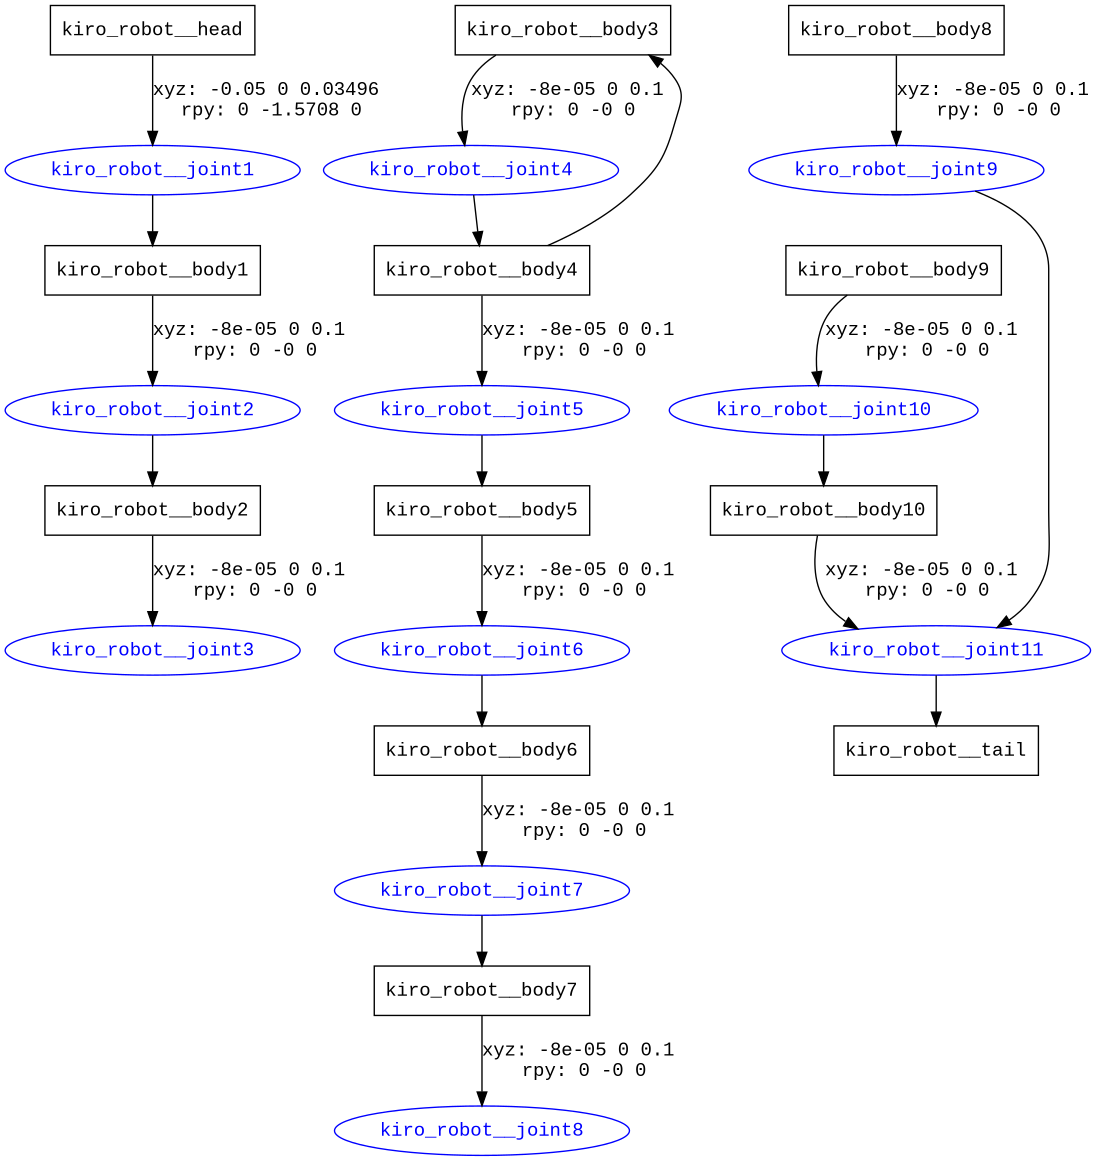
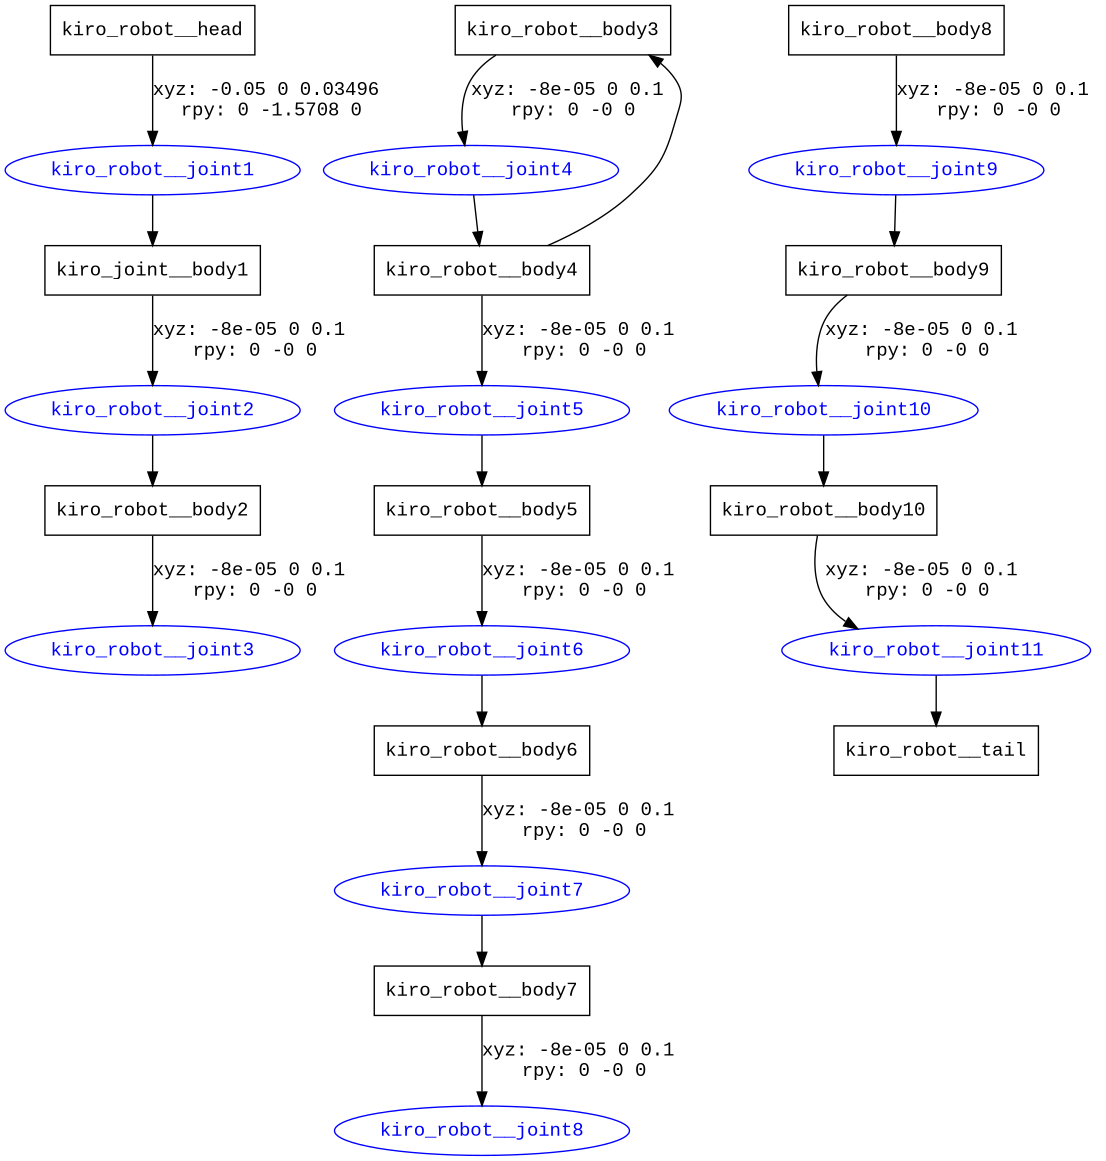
  digraph {
    fontname="Liberation Mono"
    node [fontname="Liberation Mono" shape=box]
    edge [fontname="Liberation Mono"]
    n1 [label=kiro_robot__head]
    kiro_robot__joint1 [color=blue fontcolor=blue shape=ellipse]
-   n3 [label=kiro_robot__body1]
+   n3 [label=kiro_joint__body1]
    kiro_robot__joint2 [color=blue fontcolor=blue shape=ellipse]
    n5 [label=kiro_robot__body2]
    kiro_robot__joint3 [color=blue fontcolor=blue shape=ellipse]
    n7 [label=kiro_robot__body3]
    kiro_robot__joint4 [color=blue fontcolor=blue shape=ellipse]
    n9 [label=kiro_robot__body4]
    kiro_robot__joint5 [color=blue fontcolor=blue shape=ellipse]
    n11 [label=kiro_robot__body5]
    kiro_robot__joint6 [color=blue fontcolor=blue shape=ellipse]
    n13 [label=kiro_robot__body6]
    kiro_robot__joint7 [color=blue fontcolor=blue shape=ellipse]
    n15 [label=kiro_robot__body7]
    kiro_robot__joint8 [color=blue fontcolor=blue shape=ellipse]
    n17 [label=kiro_robot__body8]
    kiro_robot__joint9 [color=blue fontcolor=blue shape=ellipse]
    n19 [label=kiro_robot__body9]
    kiro_robot__joint10 [color=blue fontcolor=blue shape=ellipse]
    n21 [label=kiro_robot__body10]
    kiro_robot__joint11 [color=blue fontcolor=blue shape=ellipse]
    n23 [label=kiro_robot__tail]
    n1 -> kiro_robot__joint1 [label="xyz: -0.05 0 0.03496 \nrpy: 0 -1.5708 0"]
    kiro_robot__joint1 -> n3
    n3 -> kiro_robot__joint2 [label="xyz: -8e-05 0 0.1 \nrpy: 0 -0 0"]
    kiro_robot__joint2 -> n5
    n5 -> kiro_robot__joint3 [label="xyz: -8e-05 0 0.1 \nrpy: 0 -0 0"]
    n7 -> kiro_robot__joint4 [label="xyz: -8e-05 0 0.1 \nrpy: 0 -0 0"]
    kiro_robot__joint4 -> n9
    n9 -> n7
    n9 -> kiro_robot__joint5 [label="xyz: -8e-05 0 0.1 \nrpy: 0 -0 0"]
    kiro_robot__joint5 -> n11
    n11 -> kiro_robot__joint6 [label="xyz: -8e-05 0 0.1 \nrpy: 0 -0 0"]
    kiro_robot__joint6 -> n13
    n13 -> kiro_robot__joint7 [label="xyz: -8e-05 0 0.1 \nrpy: 0 -0 0"]
    kiro_robot__joint7 -> n15
    n15 -> kiro_robot__joint8 [label="xyz: -8e-05 0 0.1 \nrpy: 0 -0 0"]
    n17 -> kiro_robot__joint9 [label="xyz: -8e-05 0 0.1 \nrpy: 0 -0 0"]
-   kiro_robot__joint9 -> kiro_robot__joint11
+   kiro_robot__joint9 -> n19
    n19 -> kiro_robot__joint10 [label="xyz: -8e-05 0 0.1 \nrpy: 0 -0 0"]
    kiro_robot__joint10 -> n21
    n21 -> kiro_robot__joint11 [label="xyz: -8e-05 0 0.1 \nrpy: 0 -0 0"]
    kiro_robot__joint11 -> n23
  }
